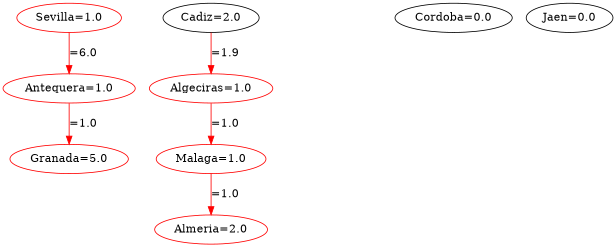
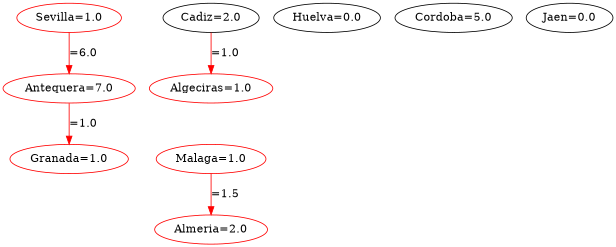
  strict digraph {
    node [color=red]
    edge [color=red]
    n1 [label="Sevilla=1.0"]
-   n2 [label="Antequera=1.0"]
-   n3 [label="Granada=5.0"]
+   n2 [label="Antequera=7.0"]
+   n3 [label="Granada=1.0"]
    n4 [label="Cadiz=2.0" color=""]
    n5 [label="Algeciras=1.0"]
    n6 [label="Malaga=1.0"]
-   n8 [label="Cordoba=0.0" color=""]
+   n7 [label="Huelva=0.0" color=""]
+   n8 [label="Cordoba=5.0" color=""]
    n9 [label="Almeria=2.0"]
    n10 [label="Jaen=0.0" color=""]
    n1 -> n2 [label="=6.0"]
    n2 -> n3 [label="=1.0"]
-   n4 -> n5 [label="=1.9"]
-   n5 -> n6 [label="=1.0"]
-   n6 -> n9 [label="=1.0"]
+   n4 -> n5 [label="=1.0"]
+   n6 -> n9 [label="=1.5"]
  }
